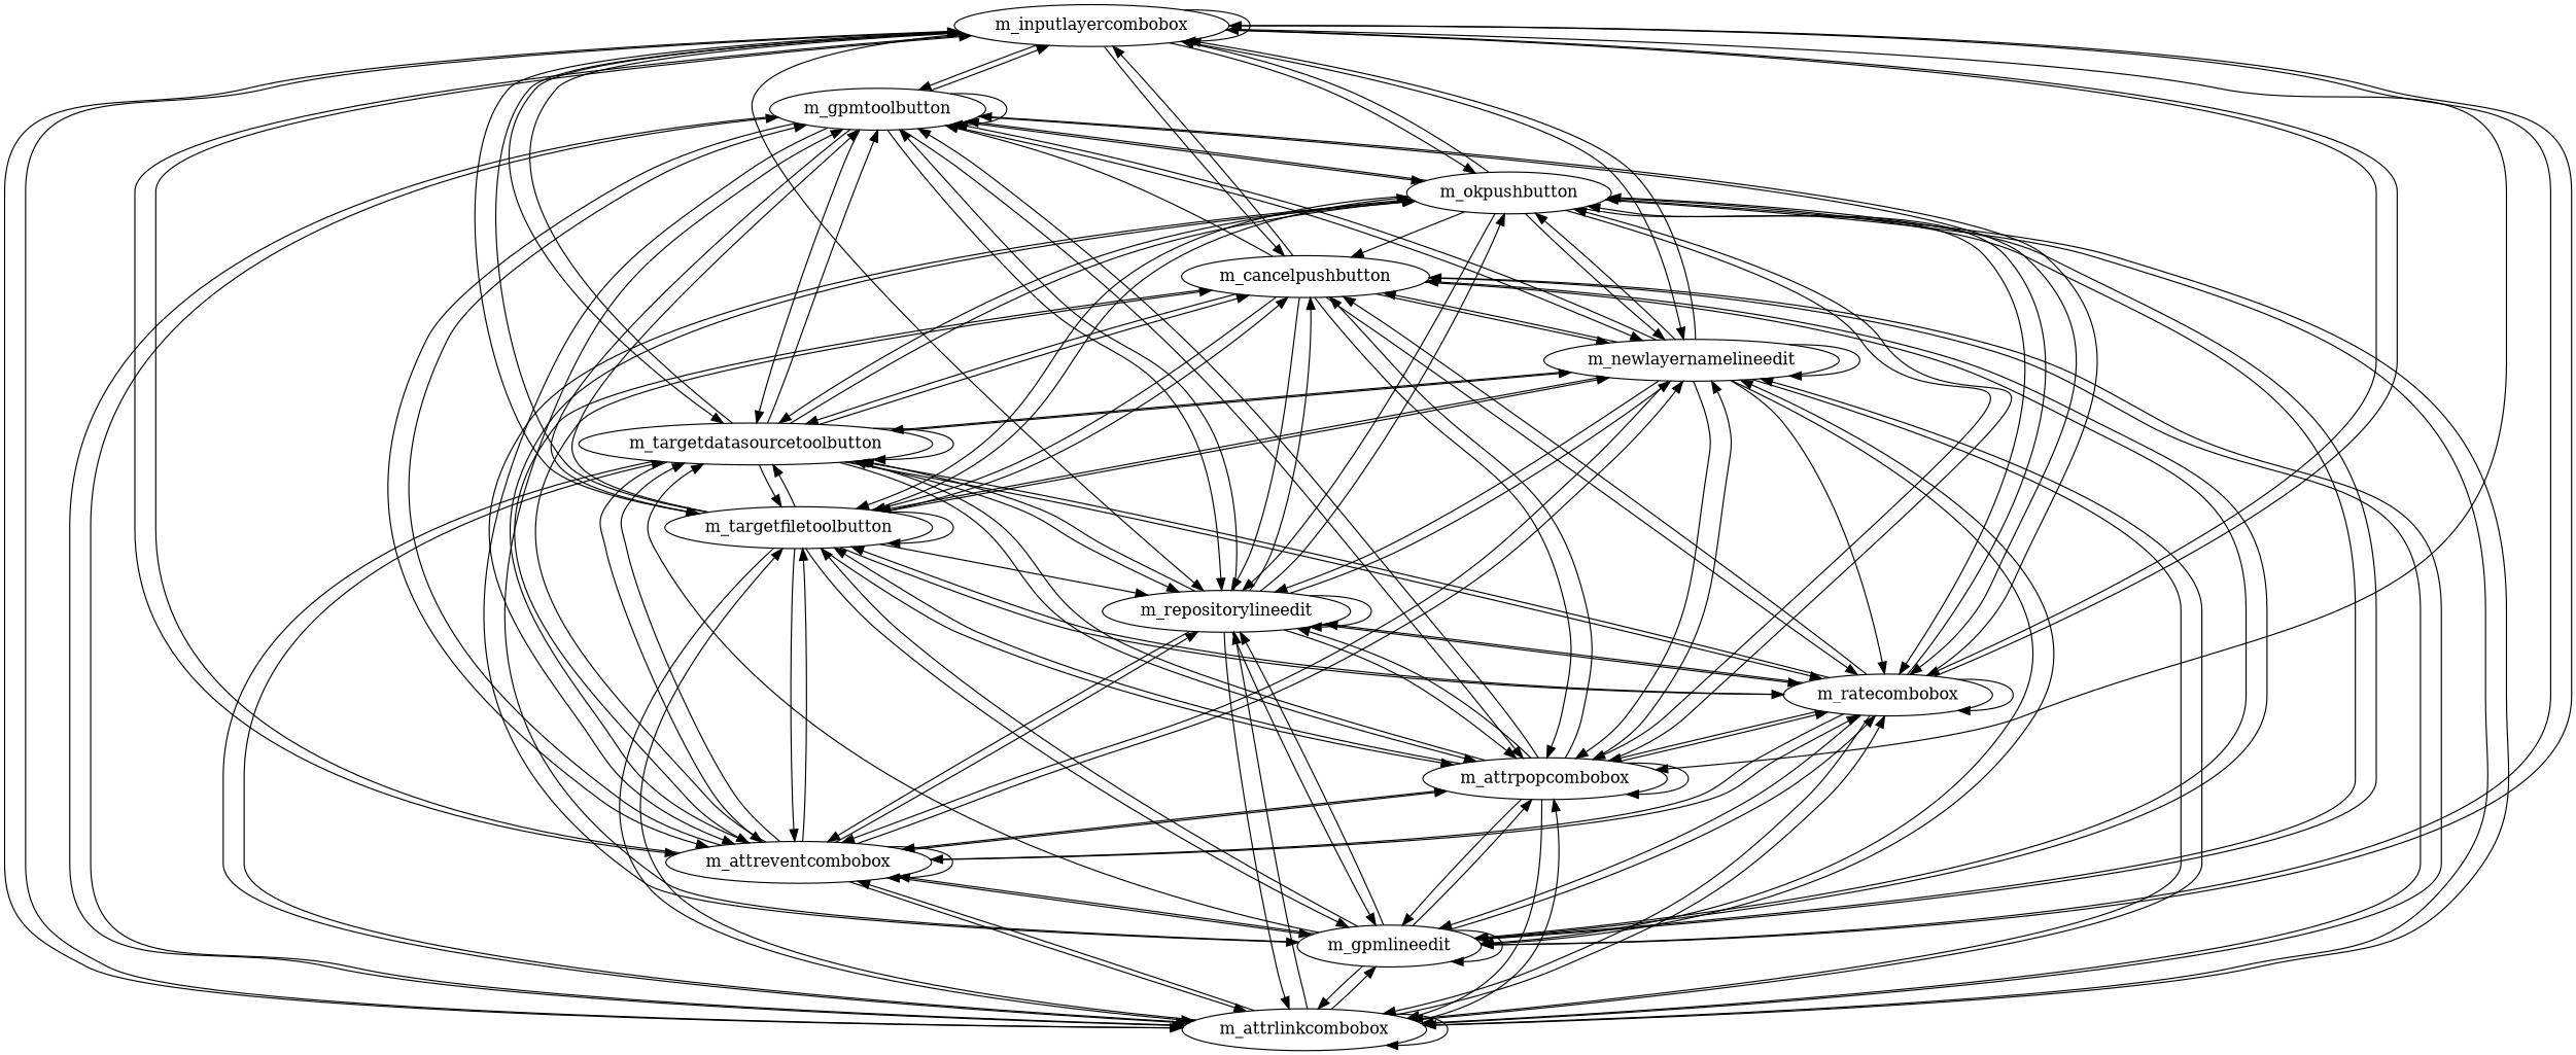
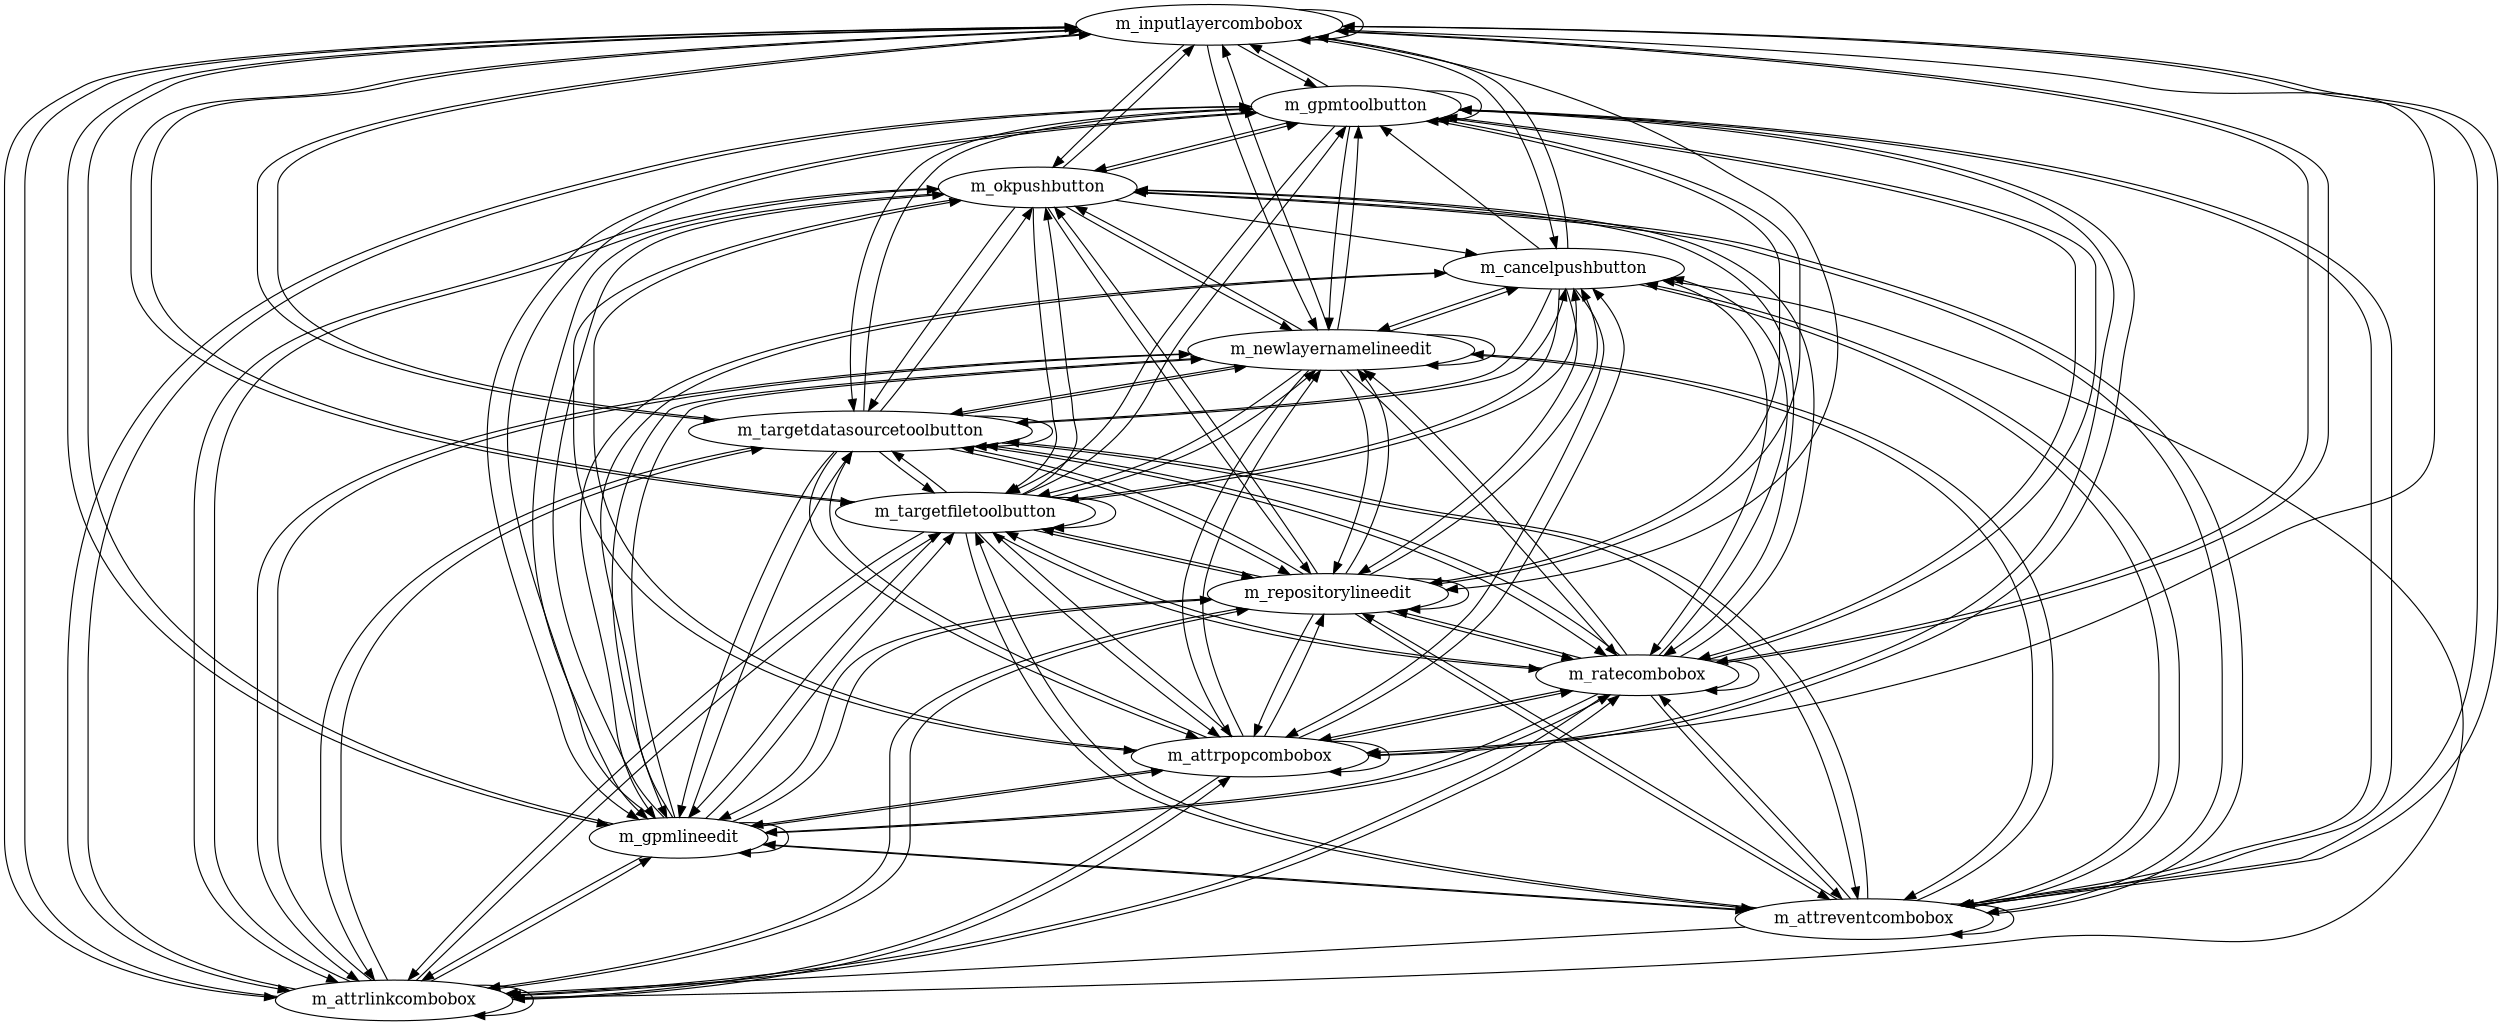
  strict digraph {
    n1 [label=m_inputlayercombobox]
    n2 [label=m_gpmtoolbutton]
    n3 [label=m_attrlinkcombobox]
    n4 [label=m_gpmlineedit]
    n5 [label=m_attreventcombobox]
    n6 [label=m_attrpopcombobox]
    n7 [label=m_ratecombobox]
    n8 [label=m_repositorylineedit]
    n9 [label=m_targetfiletoolbutton]
    n10 [label=m_targetdatasourcetoolbutton]
    n11 [label=m_newlayernamelineedit]
    n12 [label=m_okpushbutton]
    n13 [label=m_cancelpushbutton]
    n1 -> n1
    n1 -> n2
    n1 -> n3
    n1 -> n4
    n1 -> n5
    n1 -> n6
    n1 -> n7
    n1 -> n8
    n1 -> n9
    n1 -> n10
    n1 -> n11
    n1 -> n12
    n1 -> n13
    n2 -> n1
    n2 -> n2
    n2 -> n3
    n2 -> n4
    n2 -> n5
    n2 -> n6
    n2 -> n7
    n2 -> n8
    n2 -> n9
    n2 -> n10
    n2 -> n11
    n2 -> n12
    n3 -> n1
    n3 -> n2
    n3 -> n3
    n3 -> n4
-   n3 -> n5
    n3 -> n6
    n3 -> n7
    n3 -> n8
    n3 -> n9
    n3 -> n10
    n3 -> n11
    n3 -> n12
    n3 -> n13
    n4 -> n1
    n4 -> n2
    n4 -> n3
    n4 -> n4
    n4 -> n5
    n4 -> n6
    n4 -> n7
    n4 -> n8
    n4 -> n9
    n4 -> n10
    n4 -> n11
    n4 -> n12
    n4 -> n13
    n5 -> n1
    n5 -> n2
    n5 -> n3
    n5 -> n4
    n5 -> n5
-   n5 -> n6
    n5 -> n7
    n5 -> n8
    n5 -> n9
    n5 -> n10
    n5 -> n11
    n5 -> n12
    n5 -> n13
    n6 -> n2
    n6 -> n3
    n6 -> n4
-   n6 -> n5
    n6 -> n6
    n6 -> n7
    n6 -> n8
    n6 -> n9
    n6 -> n10
    n6 -> n11
    n6 -> n12
    n6 -> n13
    n7 -> n1
    n7 -> n2
    n7 -> n3
    n7 -> n4
    n7 -> n5
    n7 -> n6
    n7 -> n7
    n7 -> n8
    n7 -> n9
    n7 -> n10
+   n7 -> n11
    n7 -> n12
    n7 -> n13
    n8 -> n2
    n8 -> n3
    n8 -> n4
    n8 -> n5
    n8 -> n6
    n8 -> n7
    n8 -> n8
+   n8 -> n9
    n8 -> n10
    n8 -> n11
    n8 -> n12
    n8 -> n13
    n9 -> n1
    n9 -> n2
    n9 -> n3
    n9 -> n4
    n9 -> n5
    n9 -> n6
    n9 -> n7
    n9 -> n8
    n9 -> n9
    n9 -> n10
    n9 -> n11
    n9 -> n12
    n9 -> n13
    n10 -> n1
    n10 -> n2
    n10 -> n3
+   n10 -> n4
    n10 -> n5
    n10 -> n6
    n10 -> n7
    n10 -> n8
    n10 -> n9
    n10 -> n10
    n10 -> n11
    n10 -> n12
    n10 -> n13
    n11 -> n1
    n11 -> n2
    n11 -> n3
    n11 -> n4
    n11 -> n5
    n11 -> n6
    n11 -> n7
    n11 -> n8
    n11 -> n9
    n11 -> n10
    n11 -> n11
    n11 -> n12
    n11 -> n13
    n12 -> n1
    n12 -> n2
    n12 -> n3
    n12 -> n4
    n12 -> n5
    n12 -> n6
    n12 -> n7
    n12 -> n8
    n12 -> n9
    n12 -> n10
    n12 -> n11
    n12 -> n13
    n13 -> n1
    n13 -> n2
-   n13 -> n3
    n13 -> n4
    n13 -> n5
    n13 -> n6
    n13 -> n7
    n13 -> n8
    n13 -> n9
    n13 -> n10
    n13 -> n11
  }
